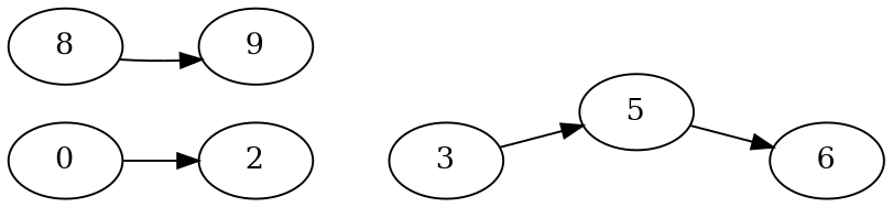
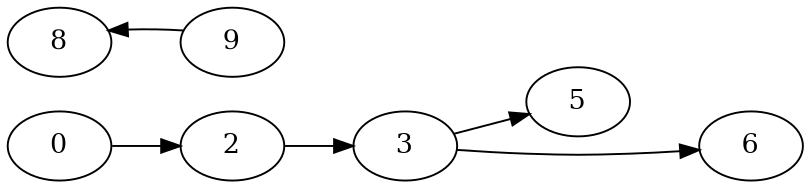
  digraph {
    rankdir=LR
    n1 [label=0]
    n2 [label=2]
    n3 [label=3]
    n4 [label=5]
    n5 [label=6]
    n6 [label=8]
    n7 [label=9]
    n1 -> n2
+   n2 -> n3
    n3 -> n4
-   n4 -> n5
-   n6 -> n7
+   n3 -> n5
+   n7 -> n6
  }
